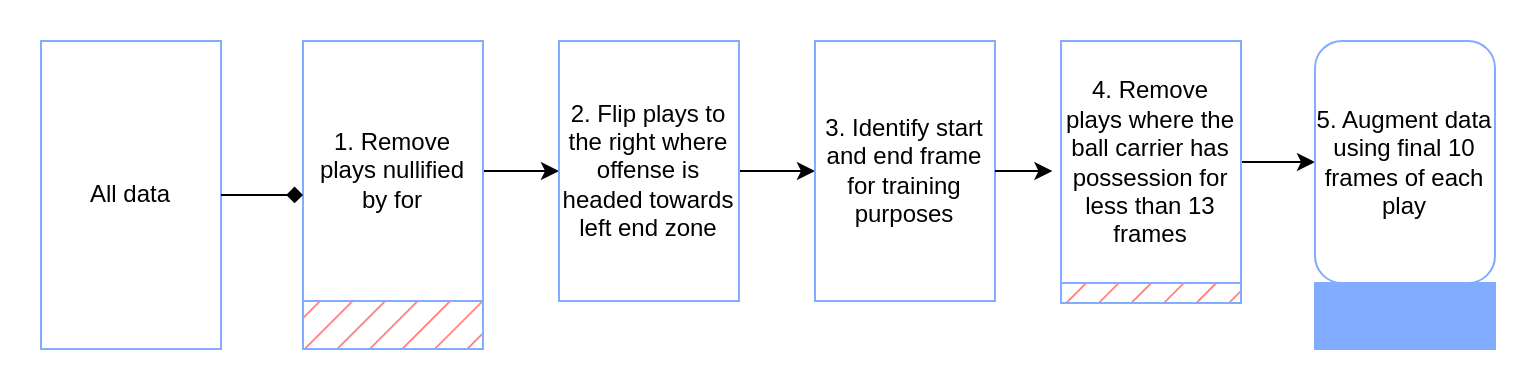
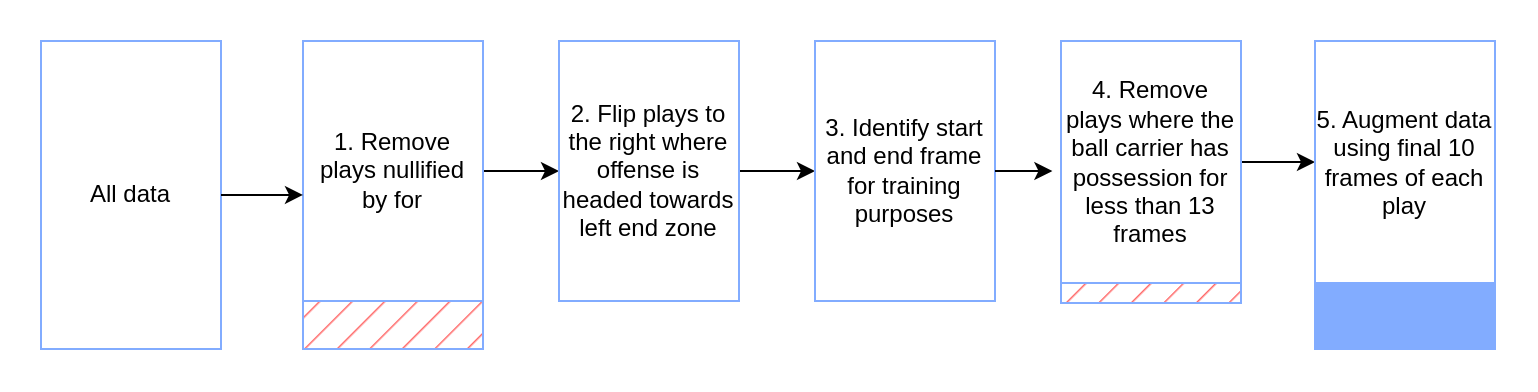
  <mxCell id="0" />
  <mxCell id="1" parent="0" />
  <mxCell id="2" value="&lt;font face=&quot;Helvetica&quot;&gt;All data&lt;/font&gt;" style="rounded=0;whiteSpace=wrap;html=1;fillColor=none;fontColor=#000000;strokeColor=#82ACFF;" vertex="1" parent="1"><mxGeometry x="20" y="20" width="90" height="154" as="geometry" /></mxCell>
  <mxCell id="3" style="edgeStyle=orthogonalEdgeStyle;rounded=0;orthogonalLoop=1;jettySize=auto;html=1;entryX=0;entryY=0.5;entryDx=0;entryDy=0;" edge="1" parent="1" source="4" target="6"><mxGeometry relative="1" as="geometry" /></mxCell>
  <mxCell id="4" value="1. Remove plays nullified by for" style="rounded=0;whiteSpace=wrap;html=1;fillColor=none;fontColor=#000000;strokeColor=#82ACFF;" vertex="1" parent="1"><mxGeometry x="151" y="20" width="90" height="130" as="geometry" /></mxCell>
  <mxCell id="5" style="edgeStyle=orthogonalEdgeStyle;rounded=0;orthogonalLoop=1;jettySize=auto;html=1;entryX=0;entryY=0.5;entryDx=0;entryDy=0;" edge="1" parent="1" source="6" target="7"><mxGeometry relative="1" as="geometry" /></mxCell>
  <mxCell id="6" value="2. Flip plays to the right where offense is headed towards left end zone" style="rounded=0;whiteSpace=wrap;html=1;fillStyle=auto;fillColor=none;fontColor=#000000;strokeColor=#82ACFF;" vertex="1" parent="1"><mxGeometry x="279" y="20" width="90" height="130" as="geometry" /></mxCell>
  <mxCell id="7" value="3. Identify start and end frame for training purposes" style="rounded=0;whiteSpace=wrap;html=1;fillStyle=auto;fillColor=none;fontColor=#000000;strokeColor=#82ACFF;" vertex="1" parent="1"><mxGeometry x="407" y="20" width="90" height="130" as="geometry" /></mxCell>
  <mxCell id="8" value="" style="rounded=0;whiteSpace=wrap;html=1;fillStyle=hatch;fillColor=#FF6666;strokeColor=#82ACFF;" vertex="1" parent="1"><mxGeometry x="151" y="150" width="90" height="24" as="geometry" /></mxCell>
  <mxCell id="9" style="edgeStyle=orthogonalEdgeStyle;rounded=0;orthogonalLoop=1;jettySize=auto;html=1;exitX=0.5;exitY=1;exitDx=0;exitDy=0;" edge="1" parent="1" source="4" target="4"><mxGeometry relative="1" as="geometry" /></mxCell>
- <mxCell id="10" style="edgeStyle=orthogonalEdgeStyle;rounded=0;orthogonalLoop=1;jettySize=auto;html=1;entryX=0;entryY=0.592;entryDx=0;entryDy=0;entryPerimeter=0;endArrow=diamond;" edge="1" parent="1" source="2" target="4"><mxGeometry relative="1" as="geometry" /></mxCell>
+ <mxCell id="10" style="edgeStyle=orthogonalEdgeStyle;rounded=0;orthogonalLoop=1;jettySize=auto;html=1;entryX=0;entryY=0.592;entryDx=0;entryDy=0;entryPerimeter=0;" edge="1" parent="1" source="2" target="4"><mxGeometry relative="1" as="geometry" /></mxCell>
  <mxCell id="11" style="edgeStyle=orthogonalEdgeStyle;rounded=0;orthogonalLoop=1;jettySize=auto;html=1;exitX=1;exitY=0.5;exitDx=0;exitDy=0;" edge="1" parent="1" source="12" target="14"><mxGeometry relative="1" as="geometry" /></mxCell>
  <mxCell id="12" value="4. Remove plays where the ball carrier has possession for less than 13 frames" style="rounded=0;whiteSpace=wrap;html=1;fillStyle=auto;fillColor=none;fontColor=#000000;strokeColor=#82ACFF;" vertex="1" parent="1"><mxGeometry x="530" y="20" width="90" height="121" as="geometry" /></mxCell>
  <mxCell id="13" value="" style="rounded=0;whiteSpace=wrap;html=1;fillStyle=solid;fillColor=#82ACFF;strokeColor=#82ACFF;gradientColor=none;gradientDirection=south;" vertex="1" parent="1"><mxGeometry x="657" y="141" width="90" height="33" as="geometry" /></mxCell>
- <mxCell id="14" value="5. Augment data using final 10 frames of each play" style="whiteSpace=wrap;html=1;fillStyle=auto;fillColor=none;fontColor=#000000;strokeColor=#82ACFF;rounded=1;" vertex="1" parent="1"><mxGeometry x="657" y="20" width="90" height="121" as="geometry" /></mxCell>
+ <mxCell id="14" value="5. Augment data using final 10 frames of each play" style="rounded=0;whiteSpace=wrap;html=1;fillStyle=auto;fillColor=none;fontColor=#000000;strokeColor=#82ACFF;" vertex="1" parent="1"><mxGeometry x="657" y="20" width="90" height="121" as="geometry" /></mxCell>
  <mxCell id="15" value="" style="rounded=0;whiteSpace=wrap;html=1;fillStyle=hatch;fillColor=#FF6666;strokeColor=#82ACFF;" vertex="1" parent="1"><mxGeometry x="530" y="141" width="90" height="10" as="geometry" /></mxCell>
  <mxCell id="16" style="edgeStyle=orthogonalEdgeStyle;rounded=0;orthogonalLoop=1;jettySize=auto;html=1;exitX=1;exitY=0.5;exitDx=0;exitDy=0;entryX=-0.048;entryY=0.541;entryDx=0;entryDy=0;entryPerimeter=0;" edge="1" parent="1" source="7" target="12"><mxGeometry relative="1" as="geometry" /></mxCell>
